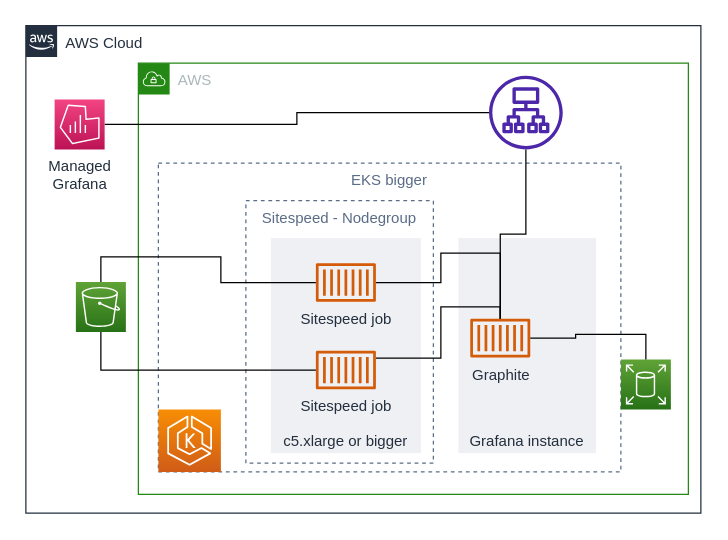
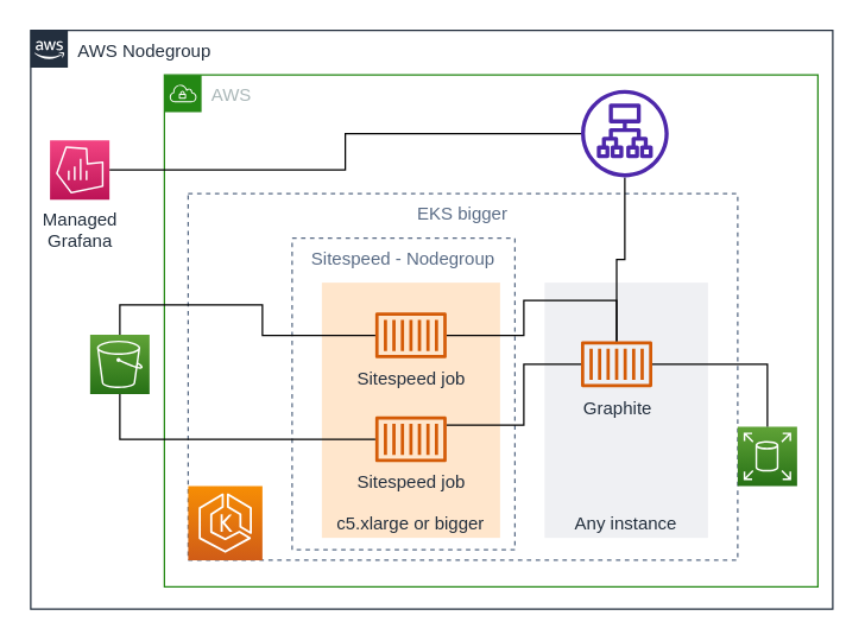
  <mxCell id="0" />
  <mxCell id="1" parent="0" />
- <mxCell id="2" value="AWS Cloud" style="points=[[0,0],[0.25,0],[0.5,0],[0.75,0],[1,0],[1,0.25],[1,0.5],[1,0.75],[1,1],[0.75,1],[0.5,1],[0.25,1],[0,1],[0,0.75],[0,0.5],[0,0.25]];outlineConnect=0;gradientColor=none;html=1;whiteSpace=wrap;fontSize=12;fontStyle=0;shape=mxgraph.aws4.group;grIcon=mxgraph.aws4.group_aws_cloud_alt;strokeColor=#232F3E;fillColor=none;verticalAlign=top;align=left;spacingLeft=30;fontColor=#232F3E;dashed=0;labelBackgroundColor=#ffffff;container=1;pointerEvents=0;collapsible=0;recursiveResize=0;" parent="1" vertex="1"><mxGeometry x="20" y="20" width="540" height="390" as="geometry" /></mxCell>
+ <mxCell id="2" value="AWS Nodegroup" style="points=[[0,0],[0.25,0],[0.5,0],[0.75,0],[1,0],[1,0.25],[1,0.5],[1,0.75],[1,1],[0.75,1],[0.5,1],[0.25,1],[0,1],[0,0.75],[0,0.5],[0,0.25]];outlineConnect=0;gradientColor=none;html=1;whiteSpace=wrap;fontSize=12;fontStyle=0;shape=mxgraph.aws4.group;grIcon=mxgraph.aws4.group_aws_cloud_alt;strokeColor=#232F3E;fillColor=none;verticalAlign=top;align=left;spacingLeft=30;fontColor=#232F3E;dashed=0;labelBackgroundColor=#ffffff;container=1;pointerEvents=0;collapsible=0;recursiveResize=0;" parent="1" vertex="1"><mxGeometry x="20" y="20" width="540" height="390" as="geometry" /></mxCell>
  <mxCell id="3" value="AWS" style="points=[[0,0],[0.25,0],[0.5,0],[0.75,0],[1,0],[1,0.25],[1,0.5],[1,0.75],[1,1],[0.75,1],[0.5,1],[0.25,1],[0,1],[0,0.75],[0,0.5],[0,0.25]];outlineConnect=0;gradientColor=none;html=1;whiteSpace=wrap;fontSize=12;fontStyle=0;container=1;pointerEvents=0;collapsible=0;recursiveResize=0;shape=mxgraph.aws4.group;grIcon=mxgraph.aws4.group_vpc;strokeColor=#248814;fillColor=none;verticalAlign=top;align=left;spacingLeft=30;fontColor=#AAB7B8;dashed=0;" parent="2" vertex="1"><mxGeometry x="90" y="30" width="440" height="345" as="geometry" /></mxCell>
  <mxCell id="4" value="EKS bigger" style="fillColor=none;strokeColor=#5A6C86;dashed=1;verticalAlign=top;fontStyle=0;fontColor=#5A6C86;" parent="3" vertex="1"><mxGeometry x="16" y="80" width="370" height="247" as="geometry" /></mxCell>
  <mxCell id="5" value="Sitespeed - Nodegroup" style="fillColor=none;strokeColor=#5A6C86;dashed=1;verticalAlign=top;fontStyle=0;fontColor=#5A6C86;" parent="3" vertex="1"><mxGeometry x="86" y="110" width="150" height="210" as="geometry" /></mxCell>
  <mxCell id="6" value="" style="sketch=0;points=[[0,0,0],[0.25,0,0],[0.5,0,0],[0.75,0,0],[1,0,0],[0,1,0],[0.25,1,0],[0.5,1,0],[0.75,1,0],[1,1,0],[0,0.25,0],[0,0.5,0],[0,0.75,0],[1,0.25,0],[1,0.5,0],[1,0.75,0]];outlineConnect=0;fontColor=#232F3E;gradientColor=#F78E04;gradientDirection=north;fillColor=#D05C17;strokeColor=#ffffff;dashed=0;verticalLabelPosition=bottom;verticalAlign=top;align=center;html=1;fontSize=12;fontStyle=0;aspect=fixed;shape=mxgraph.aws4.resourceIcon;resIcon=mxgraph.aws4.eks;" parent="3" vertex="1"><mxGeometry x="16" y="277" width="50" height="50" as="geometry" /></mxCell>
- <mxCell id="7" value="c5.xlarge or bigger" style="fillColor=#EFF0F3;strokeColor=none;dashed=0;verticalAlign=bottom;fontStyle=0;fontColor=#232F3D;" parent="3" vertex="1"><mxGeometry x="106" y="140" width="120" height="172" as="geometry" /></mxCell>
- <mxCell id="8" value="Grafana instance" style="fillColor=#EFF0F3;strokeColor=none;dashed=0;verticalAlign=bottom;fontStyle=0;fontColor=#232F3D;" parent="3" vertex="1"><mxGeometry x="256" y="140" width="110" height="172" as="geometry" /></mxCell>
- <mxCell id="9" value="Graphite" style="sketch=0;outlineConnect=0;fontColor=#232F3E;gradientColor=none;fillColor=#D45B07;strokeColor=none;dashed=0;verticalLabelPosition=bottom;verticalAlign=top;align=center;html=1;fontSize=12;fontStyle=0;aspect=fixed;pointerEvents=1;shape=mxgraph.aws4.container_1;" parent="3" vertex="1"><mxGeometry x="265.5" y="204.5" width="48" height="31" as="geometry" /></mxCell>
+ <mxCell id="7" value="c5.xlarge or bigger" style="fillColor=#ffe6cc;strokeColor=none;dashed=0;verticalAlign=bottom;fontStyle=0;fontColor=#232F3D;" parent="3" vertex="1"><mxGeometry x="106" y="140" width="120" height="172" as="geometry" /></mxCell>
+ <mxCell id="8" value="Any instance" style="fillColor=#EFF0F3;strokeColor=none;dashed=0;verticalAlign=bottom;fontStyle=0;fontColor=#232F3D;" parent="3" vertex="1"><mxGeometry x="256" y="140" width="110" height="172" as="geometry" /></mxCell>
+ <mxCell id="9" value="Graphite" style="sketch=0;outlineConnect=0;fontColor=#232F3E;gradientColor=none;fillColor=#D45B07;strokeColor=none;dashed=0;verticalLabelPosition=bottom;verticalAlign=top;align=center;html=1;fontSize=12;fontStyle=0;aspect=fixed;pointerEvents=1;shape=mxgraph.aws4.container_1;" parent="3" vertex="1"><mxGeometry x="280.5" y="179.5" width="48" height="31" as="geometry" /></mxCell>
  <mxCell id="10" value="" style="sketch=0;points=[[0,0,0],[0.25,0,0],[0.5,0,0],[0.75,0,0],[1,0,0],[0,1,0],[0.25,1,0],[0.5,1,0],[0.75,1,0],[1,1,0],[0,0.25,0],[0,0.5,0],[0,0.75,0],[1,0.25,0],[1,0.5,0],[1,0.75,0]];outlineConnect=0;fontColor=#232F3E;gradientColor=#60A337;gradientDirection=north;fillColor=#277116;strokeColor=#ffffff;dashed=0;verticalLabelPosition=bottom;verticalAlign=top;align=center;html=1;fontSize=12;fontStyle=0;aspect=fixed;shape=mxgraph.aws4.resourceIcon;resIcon=mxgraph.aws4.elastic_block_store;" parent="3" vertex="1"><mxGeometry x="386" y="237" width="40" height="40" as="geometry" /></mxCell>
  <mxCell id="11" style="edgeStyle=orthogonalEdgeStyle;rounded=0;orthogonalLoop=1;jettySize=auto;html=1;endArrow=none;endFill=0;" parent="3" source="12" target="9" edge="1"><mxGeometry relative="1" as="geometry" /></mxCell>
  <mxCell id="12" value="" style="sketch=0;outlineConnect=0;fontColor=#232F3E;gradientColor=none;fillColor=#4D27AA;strokeColor=none;dashed=0;verticalLabelPosition=bottom;verticalAlign=top;align=center;html=1;fontSize=12;fontStyle=0;aspect=fixed;pointerEvents=1;shape=mxgraph.aws4.application_load_balancer;" parent="3" vertex="1"><mxGeometry x="280.5" y="10" width="59" height="59" as="geometry" /></mxCell>
  <mxCell id="13" style="edgeStyle=orthogonalEdgeStyle;rounded=0;orthogonalLoop=1;jettySize=auto;html=1;endArrow=none;endFill=0;" parent="3" source="14" target="9" edge="1"><mxGeometry relative="1" as="geometry"><Array as="points"><mxPoint x="242" y="176" /><mxPoint x="242" y="152" /></Array></mxGeometry></mxCell>
  <mxCell id="14" value="Sitespeed job" style="sketch=0;outlineConnect=0;fontColor=#232F3E;gradientColor=none;fillColor=#D45B07;strokeColor=none;dashed=0;verticalLabelPosition=bottom;verticalAlign=top;align=center;html=1;fontSize=12;fontStyle=0;aspect=fixed;pointerEvents=1;shape=mxgraph.aws4.container_1;" parent="3" vertex="1"><mxGeometry x="142" y="160" width="48" height="31" as="geometry" /></mxCell>
  <mxCell id="15" style="edgeStyle=orthogonalEdgeStyle;rounded=0;orthogonalLoop=1;jettySize=auto;html=1;endArrow=none;endFill=0;" parent="3" source="16" target="9" edge="1"><mxGeometry relative="1" as="geometry"><Array as="points"><mxPoint x="242" y="236" /><mxPoint x="242" y="195" /></Array></mxGeometry></mxCell>
  <mxCell id="16" value="Sitespeed job" style="sketch=0;outlineConnect=0;fontColor=#232F3E;gradientColor=none;fillColor=#D45B07;strokeColor=none;dashed=0;verticalLabelPosition=bottom;verticalAlign=top;align=center;html=1;fontSize=12;fontStyle=0;aspect=fixed;pointerEvents=1;shape=mxgraph.aws4.container_1;" parent="3" vertex="1"><mxGeometry x="142" y="230" width="48" height="31" as="geometry" /></mxCell>
  <mxCell id="17" style="edgeStyle=orthogonalEdgeStyle;rounded=0;orthogonalLoop=1;jettySize=auto;html=1;entryX=0.5;entryY=0;entryDx=0;entryDy=0;entryPerimeter=0;endArrow=none;endFill=0;" parent="3" source="9" target="10" edge="1"><mxGeometry relative="1" as="geometry" /></mxCell>
  <mxCell id="18" value="" style="sketch=0;points=[[0,0,0],[0.25,0,0],[0.5,0,0],[0.75,0,0],[1,0,0],[0,1,0],[0.25,1,0],[0.5,1,0],[0.75,1,0],[1,1,0],[0,0.25,0],[0,0.5,0],[0,0.75,0],[1,0.25,0],[1,0.5,0],[1,0.75,0]];outlineConnect=0;fontColor=#232F3E;gradientColor=#60A337;gradientDirection=north;fillColor=#277116;strokeColor=#ffffff;dashed=0;verticalLabelPosition=bottom;verticalAlign=top;align=center;html=1;fontSize=12;fontStyle=0;aspect=fixed;shape=mxgraph.aws4.resourceIcon;resIcon=mxgraph.aws4.s3;" parent="2" vertex="1"><mxGeometry x="40" y="205" width="40" height="40" as="geometry" /></mxCell>
  <mxCell id="19" style="edgeStyle=orthogonalEdgeStyle;rounded=0;orthogonalLoop=1;jettySize=auto;html=1;entryX=0.5;entryY=0;entryDx=0;entryDy=0;entryPerimeter=0;endArrow=none;endFill=0;" parent="2" source="14" target="18" edge="1"><mxGeometry relative="1" as="geometry" /></mxCell>
  <mxCell id="20" style="edgeStyle=orthogonalEdgeStyle;rounded=0;orthogonalLoop=1;jettySize=auto;html=1;entryX=0.5;entryY=1;entryDx=0;entryDy=0;entryPerimeter=0;endArrow=none;endFill=0;" parent="2" source="16" target="18" edge="1"><mxGeometry relative="1" as="geometry" /></mxCell>
  <mxCell id="21" style="edgeStyle=orthogonalEdgeStyle;rounded=0;orthogonalLoop=1;jettySize=auto;html=1;endArrow=none;endFill=0;" parent="2" source="22" target="12" edge="1"><mxGeometry relative="1" as="geometry" /></mxCell>
- <mxCell id="22" value="Managed &lt;br&gt;Grafana" style="sketch=0;points=[[0,0,0],[0.25,0,0],[0.5,0,0],[0.75,0,0],[1,0,0],[0,1,0],[0.25,1,0],[0.5,1,0],[0.75,1,0],[1,1,0],[0,0.25,0],[0,0.5,0],[0,0.75,0],[1,0.25,0],[1,0.5,0],[1,0.75,0]];points=[[0,0,0],[0.25,0,0],[0.5,0,0],[0.75,0,0],[1,0,0],[0,1,0],[0.25,1,0],[0.5,1,0],[0.75,1,0],[1,1,0],[0,0.25,0],[0,0.5,0],[0,0.75,0],[1,0.25,0],[1,0.5,0],[1,0.75,0]];outlineConnect=0;fontColor=#232F3E;gradientColor=#F34482;gradientDirection=north;fillColor=#BC1356;strokeColor=#ffffff;dashed=0;verticalLabelPosition=bottom;verticalAlign=top;align=center;html=1;fontSize=12;fontStyle=0;aspect=fixed;shape=mxgraph.aws4.resourceIcon;resIcon=mxgraph.aws4.managed_service_for_grafana;" parent="2" vertex="1"><mxGeometry x="23" y="59" width="40" height="40" as="geometry" /></mxCell>
+ <mxCell id="22" value="Managed &lt;br&gt;Grafana" style="sketch=0;points=[[0,0,0],[0.25,0,0],[0.5,0,0],[0.75,0,0],[1,0,0],[0,1,0],[0.25,1,0],[0.5,1,0],[0.75,1,0],[1,1,0],[0,0.25,0],[0,0.5,0],[0,0.75,0],[1,0.25,0],[1,0.5,0],[1,0.75,0]];points=[[0,0,0],[0.25,0,0],[0.5,0,0],[0.75,0,0],[1,0,0],[0,1,0],[0.25,1,0],[0.5,1,0],[0.75,1,0],[1,1,0],[0,0.25,0],[0,0.5,0],[0,0.75,0],[1,0.25,0],[1,0.5,0],[1,0.75,0]];outlineConnect=0;fontColor=#232F3E;gradientColor=#F34482;gradientDirection=north;fillColor=#BC1356;strokeColor=#ffffff;dashed=0;verticalLabelPosition=bottom;verticalAlign=top;align=center;html=1;fontSize=12;fontStyle=0;aspect=fixed;shape=mxgraph.aws4.resourceIcon;resIcon=mxgraph.aws4.managed_service_for_grafana;" parent="2" vertex="1"><mxGeometry x="13" y="74" width="40" height="40" as="geometry" /></mxCell>
